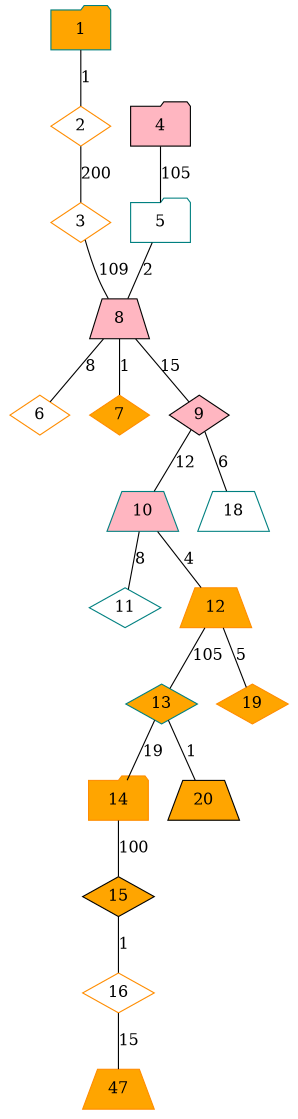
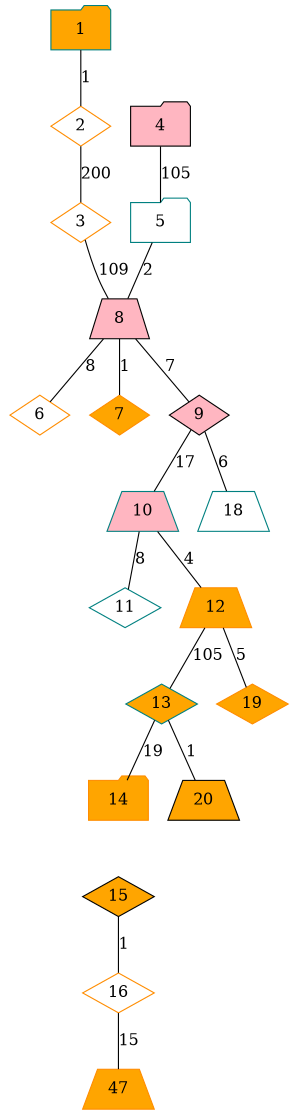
  graph {
    node [color=darkorange fillcolor=orange shape=diamond style=filled]
    1 [color=teal shape=folder]
    2 [fillcolor=white]
    3 [fillcolor=white]
    8 [color=black fillcolor=lightpink shape=trapezium]
    4 [color=black fillcolor=lightpink shape=folder]
    5 [color=teal fillcolor=white shape=folder]
    6 [fillcolor=white]
    7
    9 [color=black fillcolor=lightpink]
    10 [color=teal fillcolor=lightpink shape=trapezium]
    18 [color=teal fillcolor=white shape=trapezium]
    11 [color=teal fillcolor=white]
    12 [shape=trapezium]
    13 [color=teal]
    19
    14 [shape=folder]
    20 [color=black shape=trapezium]
    15 [color=black]
    16 [fillcolor=white]
    n20 [label=47 shape=trapezium]
    1 -- 2 [label=1]
    2 -- 3 [label=200]
    3 -- 8 [label=109]
    8 -- 6 [label=8]
    8 -- 7 [label=1]
-   8 -- 9 [label=15]
+   8 -- 9 [label=7]
    4 -- 5 [label=105]
    5 -- 8 [label=2]
-   9 -- 10 [label=12]
+   9 -- 10 [label=17]
    9 -- 18 [label=6]
    10 -- 11 [label=8]
    10 -- 12 [label=4]
    12 -- 13 [label=105]
    12 -- 19 [label=5]
    13 -- 14 [label=19]
    13 -- 20 [label=1]
-   14 -- 15 [label=100]
    15 -- 16 [label=1]
    16 -- n20 [label=15]
  }
